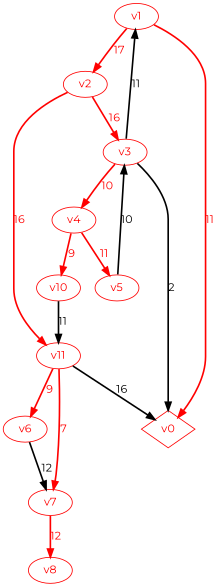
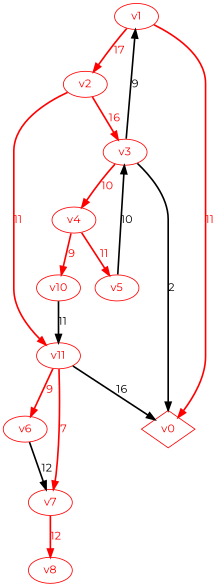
  digraph {
    fontname=Montserrat
    node [color=red fontcolor=red fontname=Montserrat shape=ellipse]
    edge [color=red fontcolor=red fontname=Montserrat style=bold]
    v0 [height=.1 shape=diamond]
    v1 [height=.1]
    v2 [height=.1]
    v3 [height=.1]
    v11 [height=.1]
    v4 [height=.1]
    v6 [height=.1]
    v7 [height=.1]
    v5 [height=.1]
    v10 [height=.1]
    v8 [height=.1]
    v1 -> v0 [label=11]
    v1 -> v2 [label=17]
    v2 -> v3 [label=16]
-   v2 -> v11 [label=16]
+   v2 -> v11 [label=11]
    v3 -> v0 [label=2 color="" fontcolor=""]
-   v3 -> v1 [label=11 color="" fontcolor=""]
+   v3 -> v1 [label=9 color="" fontcolor=""]
    v3 -> v4 [label=10]
    v11 -> v0 [label=16 color="" fontcolor=""]
    v11 -> v6 [label=9]
    v11 -> v7 [label=7]
    v4 -> v5 [label=11]
    v4 -> v10 [label=9]
    v6 -> v7 [label=12 color="" fontcolor=""]
    v7 -> v8 [label=12]
    v5 -> v3 [label=10 color="" fontcolor=""]
    v10 -> v11 [label=11 color="" fontcolor=""]
  }
